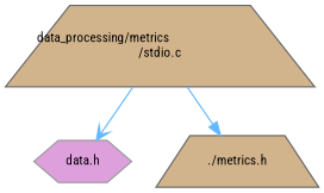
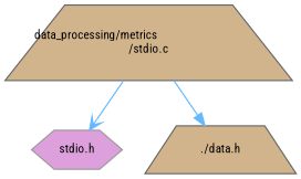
  digraph {
    fontname="Roboto Condensed"
    node [fillcolor=tan fontname="Roboto Condensed" fontsize=10 shape=trapezium style=filled]
    edge [color=steelblue1 fontname="Roboto Condensed" fontsize=10 labelfontname=Helvetica labelfontsize=10 style=solid]
    n1 [color=gray40 fontcolor=black height=0.2 label="data_processing/metrics\l/stdio.c" width=0.4]
-   n2 [color=grey60 fillcolor=plum height=0.2 label="data.h" shape=hexagon width=0.4]
-   n3 [color=grey40 height=0.2 label="./metrics.h" width=0.4]
+   n2 [color=grey60 fillcolor=plum height=0.2 label="stdio.h" shape=hexagon width=0.4]
+   n3 [color=grey40 height=0.2 label="./data.h" width=0.4]
    n1 -> n2 [arrowhead=vee]
    n1 -> n3 [arrowhead=normal]
  }
